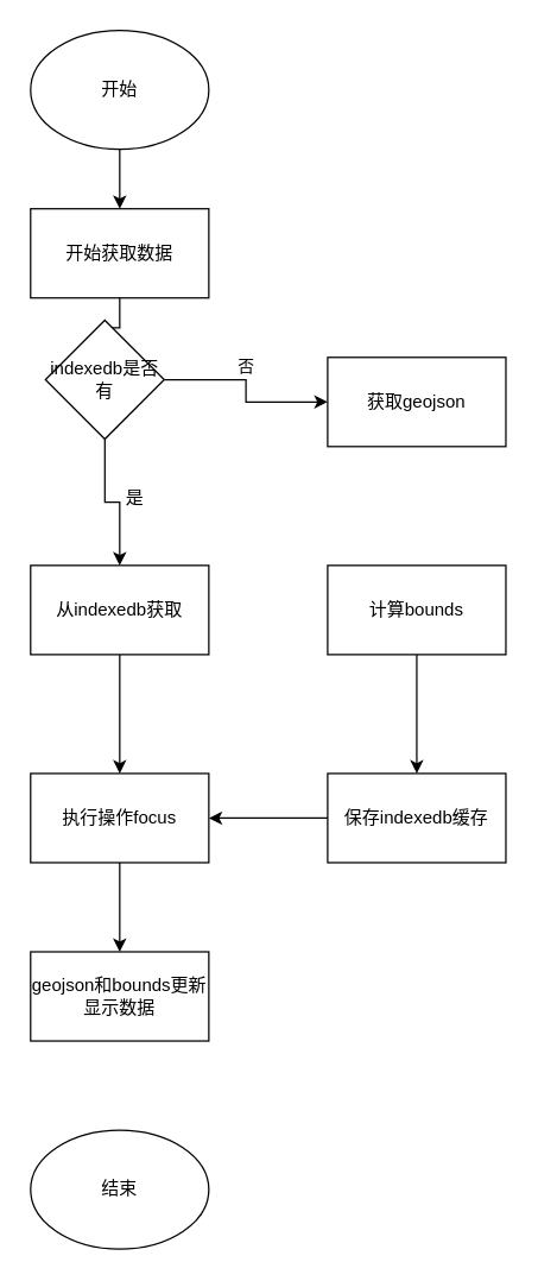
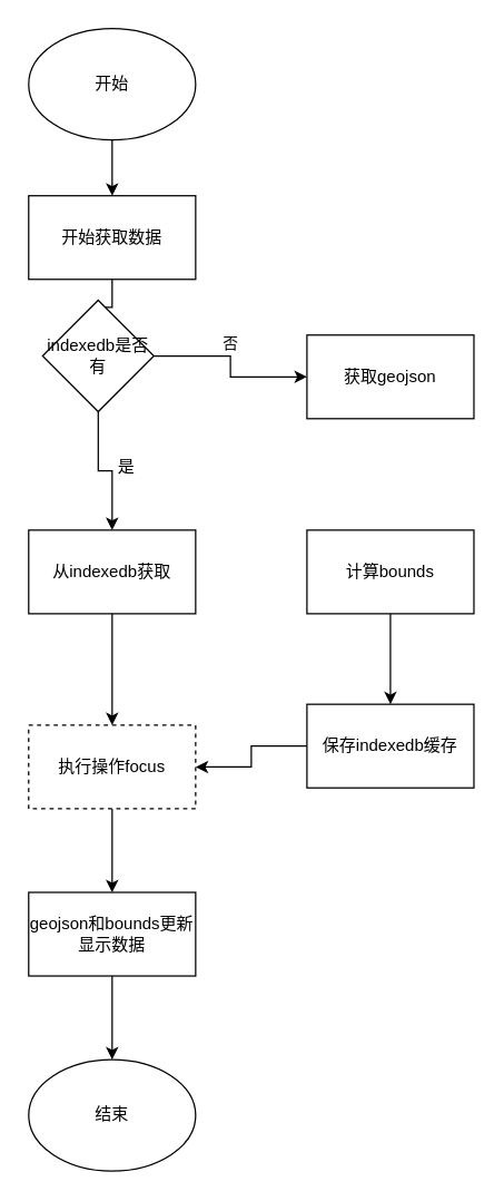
  <mxCell id="0" />
  <mxCell id="1" parent="0" />
  <mxCell id="2" value="" style="edgeStyle=orthogonalEdgeStyle;rounded=0;orthogonalLoop=1;jettySize=auto;html=1;" edge="1" parent="1" source="3" target="7"><mxGeometry relative="1" as="geometry" /></mxCell>
  <mxCell id="3" value="开始获取数据" style="rounded=0;whiteSpace=wrap;html=1;" vertex="1" parent="1"><mxGeometry x="20" y="140" width="120" height="60" as="geometry" /></mxCell>
  <mxCell id="4" value="" style="edgeStyle=orthogonalEdgeStyle;rounded=0;orthogonalLoop=1;jettySize=auto;html=1;" edge="1" parent="1" source="7" target="11"><mxGeometry relative="1" as="geometry" /></mxCell>
  <mxCell id="5" value="" style="edgeStyle=orthogonalEdgeStyle;rounded=0;orthogonalLoop=1;jettySize=auto;html=1;" edge="1" parent="1" source="7" target="13"><mxGeometry relative="1" as="geometry" /></mxCell>
  <mxCell id="6" value="否" style="edgeLabel;html=1;align=center;verticalAlign=middle;resizable=0;points=[];" vertex="1" connectable="0" parent="5"><mxGeometry x="-0.133" y="3" relative="1" as="geometry"><mxPoint y="-7" as="offset" /></mxGeometry></mxCell>
  <mxCell id="7" value="indexedb是否有" style="rhombus;whiteSpace=wrap;html=1;rounded=0;" vertex="1" parent="1"><mxGeometry x="30" y="215" width="80" height="80" as="geometry" /></mxCell>
  <mxCell id="8" value="" style="edgeStyle=orthogonalEdgeStyle;rounded=0;orthogonalLoop=1;jettySize=auto;html=1;" edge="1" parent="1" source="9" target="3"><mxGeometry relative="1" as="geometry" /></mxCell>
  <mxCell id="9" value="开始" style="ellipse;whiteSpace=wrap;html=1;" vertex="1" parent="1"><mxGeometry x="20" y="20" width="120" height="80" as="geometry" /></mxCell>
  <mxCell id="10" style="edgeStyle=orthogonalEdgeStyle;rounded=0;orthogonalLoop=1;jettySize=auto;html=1;entryX=0.5;entryY=0;entryDx=0;entryDy=0;" edge="1" parent="1" source="11" target="19"><mxGeometry relative="1" as="geometry" /></mxCell>
  <mxCell id="11" value="从indexedb获取" style="whiteSpace=wrap;html=1;rounded=0;" vertex="1" parent="1"><mxGeometry x="20" y="380" width="120" height="60" as="geometry" /></mxCell>
  <mxCell id="12" value="是" style="text;html=1;align=center;verticalAlign=middle;resizable=0;points=[];autosize=1;strokeColor=none;fillColor=none;" vertex="1" parent="1"><mxGeometry x="70" y="320" width="40" height="30" as="geometry" /></mxCell>
  <mxCell id="13" value="获取geojson" style="whiteSpace=wrap;html=1;rounded=0;" vertex="1" parent="1"><mxGeometry x="220" y="240" width="120" height="60" as="geometry" /></mxCell>
  <mxCell id="14" value="" style="edgeStyle=orthogonalEdgeStyle;rounded=0;orthogonalLoop=1;jettySize=auto;html=1;" edge="1" parent="1" source="15" target="17"><mxGeometry relative="1" as="geometry" /></mxCell>
  <mxCell id="15" value="计算bounds" style="whiteSpace=wrap;html=1;rounded=0;" vertex="1" parent="1"><mxGeometry x="220" y="380" width="120" height="60" as="geometry" /></mxCell>
  <mxCell id="16" value="" style="edgeStyle=orthogonalEdgeStyle;rounded=0;orthogonalLoop=1;jettySize=auto;html=1;" edge="1" parent="1" source="17" target="19"><mxGeometry relative="1" as="geometry" /></mxCell>
- <mxCell id="17" value="保存indexedb缓存" style="whiteSpace=wrap;html=1;rounded=0;" vertex="1" parent="1"><mxGeometry x="220" y="520" width="120" height="60" as="geometry" /></mxCell>
+ <mxCell id="17" value="保存indexedb缓存" style="whiteSpace=wrap;html=1;rounded=0;" vertex="1" parent="1"><mxGeometry x="220" y="505" width="120" height="60" as="geometry" /></mxCell>
  <mxCell id="18" value="" style="edgeStyle=orthogonalEdgeStyle;rounded=0;orthogonalLoop=1;jettySize=auto;html=1;" edge="1" parent="1" source="19" target="21"><mxGeometry relative="1" as="geometry" /></mxCell>
- <mxCell id="19" value="执行操作focus" style="whiteSpace=wrap;html=1;rounded=0;" vertex="1" parent="1"><mxGeometry x="20" y="520" width="120" height="60" as="geometry" /></mxCell>
+ <mxCell id="19" value="执行操作focus" style="whiteSpace=wrap;html=1;rounded=0;dashed=1;" vertex="1" parent="1"><mxGeometry x="20" y="520" width="120" height="60" as="geometry" /></mxCell>
+ <mxCell id="20" value="" style="edgeStyle=orthogonalEdgeStyle;rounded=0;orthogonalLoop=1;jettySize=auto;html=1;" edge="1" parent="1" source="21" target="22"><mxGeometry relative="1" as="geometry" /></mxCell>
  <mxCell id="21" value="geojson和bounds更新显示数据" style="whiteSpace=wrap;html=1;rounded=0;" vertex="1" parent="1"><mxGeometry x="20" y="640" width="120" height="60" as="geometry" /></mxCell>
  <mxCell id="22" value="结束" style="ellipse;whiteSpace=wrap;html=1;" vertex="1" parent="1"><mxGeometry x="20" y="760" width="120" height="80" as="geometry" /></mxCell>
